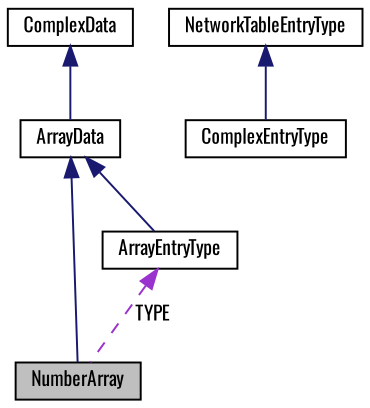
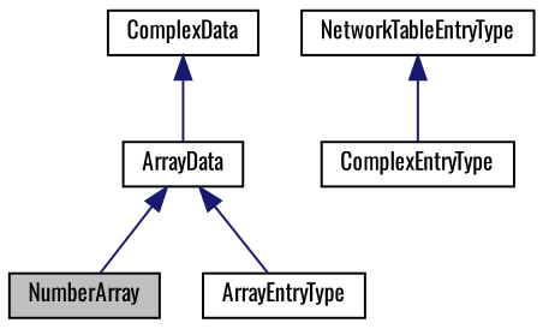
  digraph {
    fontname=Oswald
    node [color=black fontname=Oswald fontsize=10 shape=record]
    edge [color=midnightblue dir=back fontname=Oswald fontsize=10 labelfontname=FreeSans labelfontsize=10 style=solid]
    n1 [fillcolor=grey75 fontcolor=black height=0.2 label=NumberArray style=filled width=0.4]
    n2 [height=0.2 label=ArrayData width=0.4]
    n3 [height=0.2 label=ArrayEntryType width=0.4]
    n4 [height=0.2 label=ComplexData width=0.4]
    n5 [height=0.2 label=ComplexEntryType width=0.4]
    n6 [height=0.2 label=NetworkTableEntryType width=0.4]
    n2 -> n1
    n2 -> n3
-   n3 -> n1 [color=darkorchid3 label=" TYPE" style=dashed]
    n4 -> n2
    n6 -> n5
  }
